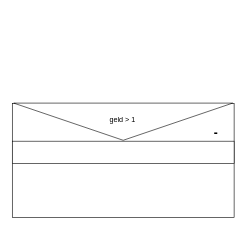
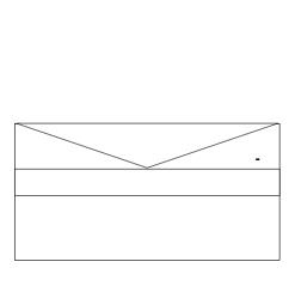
  <mxCell id="0" />
  <mxCell id="1" parent="0" />
  <mxCell id="2" value="" style="rounded=0;whiteSpace=wrap;html=1;" vertex="1" parent="1"><mxGeometry x="20" y="172" width="370" height="190" as="geometry" /></mxCell>
  <mxCell id="3" value="" style="triangle;whiteSpace=wrap;html=1;rotation=90;" vertex="1" parent="1"><mxGeometry x="174" y="20" width="62" height="365" as="geometry" /></mxCell>
  <mxCell id="4" value="" style="rounded=0;whiteSpace=wrap;html=1;" vertex="1" parent="1"><mxGeometry x="20" y="235" width="370" height="37" as="geometry" /></mxCell>
  <mxCell id="5" value="&lt;b&gt;&lt;font style=&quot;font-size: 20px;&quot;&gt;-&lt;/font&gt;&lt;/b&gt;" style="text;strokeColor=none;align=center;fillColor=none;html=1;verticalAlign=middle;whiteSpace=wrap;rounded=0;" vertex="1" parent="1"><mxGeometry x="330" y="205" width="60" height="30" as="geometry" /></mxCell>
- <mxCell id="6" value="&lt;font style=&quot;font-size: 12px;&quot;&gt;geld &amp;gt; 1&lt;/font&gt;" style="text;strokeColor=none;align=center;fillColor=none;html=1;verticalAlign=middle;whiteSpace=wrap;rounded=0;fontSize=20;" vertex="1" parent="1"><mxGeometry x="174" y="180" width="60" height="30" as="geometry" /></mxCell>
